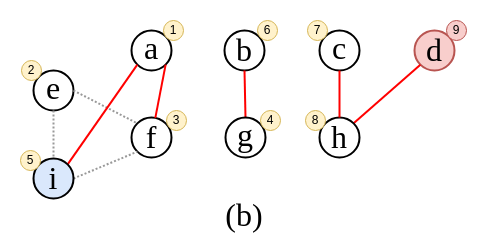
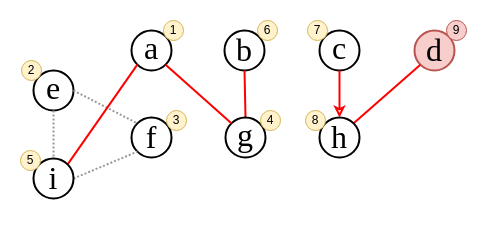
  <mxCell id="0" />
  <mxCell id="1" parent="0" />
  <mxCell id="2" value="" style="group" vertex="1" connectable="0" parent="1"><mxGeometry x="20" y="20" width="446" height="210" as="geometry" /></mxCell>
  <mxCell id="3" value="a" style="ellipse;whiteSpace=wrap;html=1;aspect=fixed;strokeWidth=2;fontFamily=Times New Roman;fontSize=32;spacingTop=-5;" parent="2" vertex="1"><mxGeometry x="111" y="10" width="40" height="40" as="geometry" /></mxCell>
  <mxCell id="4" value="b" style="ellipse;whiteSpace=wrap;html=1;aspect=fixed;strokeWidth=2;fontFamily=Times New Roman;fontSize=32;" parent="2" vertex="1"><mxGeometry x="204" y="10" width="40" height="40" as="geometry" /></mxCell>
  <mxCell id="5" value="c" style="ellipse;whiteSpace=wrap;html=1;aspect=fixed;strokeWidth=2;fontFamily=Times New Roman;fontSize=32;spacingTop=-5;" parent="2" vertex="1"><mxGeometry x="299" y="10" width="40" height="40" as="geometry" /></mxCell>
  <mxCell id="6" value="d" style="ellipse;whiteSpace=wrap;html=1;aspect=fixed;strokeWidth=2;fontFamily=Times New Roman;fontSize=32;fillColor=#f8cecc;strokeColor=#b85450;" parent="2" vertex="1"><mxGeometry x="394" y="10" width="40" height="40" as="geometry" /></mxCell>
  <mxCell id="7" value="e" style="ellipse;whiteSpace=wrap;html=1;aspect=fixed;strokeWidth=2;fontFamily=Times New Roman;fontSize=32;spacingTop=-5;" parent="2" vertex="1"><mxGeometry x="13" y="50" width="40" height="40" as="geometry" /></mxCell>
  <mxCell id="8" value="f" style="ellipse;whiteSpace=wrap;html=1;aspect=fixed;strokeWidth=2;fontFamily=Times New Roman;fontSize=32;" parent="2" vertex="1"><mxGeometry x="111" y="97" width="40" height="40" as="geometry" /></mxCell>
  <mxCell id="9" style="rounded=0;orthogonalLoop=1;jettySize=auto;html=1;exitX=1;exitY=0.5;exitDx=0;exitDy=0;entryX=0;entryY=0;entryDx=0;entryDy=0;fontFamily=Times New Roman;fontSize=32;strokeWidth=2;endArrow=none;endFill=0;strokeColor=#999999;dashed=1;dashPattern=1 1;" parent="2" source="7" target="8" edge="1"><mxGeometry relative="1" as="geometry" /></mxCell>
  <mxCell id="10" style="edgeStyle=none;rounded=0;orthogonalLoop=1;jettySize=auto;html=1;exitX=0.5;exitY=0;exitDx=0;exitDy=0;entryX=0.5;entryY=1;entryDx=0;entryDy=0;strokeWidth=2;fontFamily=Times New Roman;fontSize=32;endArrow=none;endFill=0;strokeColor=#FF0000;" parent="2" source="11" target="4" edge="1"><mxGeometry relative="1" as="geometry" /></mxCell>
  <mxCell id="11" value="g" style="ellipse;whiteSpace=wrap;html=1;aspect=fixed;strokeWidth=2;fontFamily=Times New Roman;fontSize=32;spacingTop=-5;" parent="2" vertex="1"><mxGeometry x="205" y="97" width="40" height="40" as="geometry" /></mxCell>
- <mxCell id="12" style="edgeStyle=none;rounded=0;orthogonalLoop=1;jettySize=auto;html=1;exitX=1;exitY=1;exitDx=0;exitDy=0;strokeWidth=2;fontFamily=Times New Roman;fontSize=32;endArrow=none;endFill=0;strokeColor=#FF0000;" parent="2" source="3" target="8" edge="1"><mxGeometry relative="1" as="geometry" /></mxCell>
+ <mxCell id="12" style="edgeStyle=none;rounded=0;orthogonalLoop=1;jettySize=auto;html=1;exitX=1;exitY=1;exitDx=0;exitDy=0;entryX=0;entryY=0;entryDx=0;entryDy=0;strokeWidth=2;fontFamily=Times New Roman;fontSize=32;endArrow=none;endFill=0;strokeColor=#FF0000;" parent="2" source="3" target="11" edge="1"><mxGeometry relative="1" as="geometry" /></mxCell>
  <mxCell id="13" style="edgeStyle=none;rounded=0;orthogonalLoop=1;jettySize=auto;html=1;exitX=1;exitY=0;exitDx=0;exitDy=0;entryX=0;entryY=1;entryDx=0;entryDy=0;strokeWidth=2;fontFamily=Times New Roman;fontSize=32;endArrow=none;endFill=0;strokeColor=#FF0000;" parent="2" source="14" target="6" edge="1"><mxGeometry relative="1" as="geometry" /></mxCell>
  <mxCell id="14" value="h" style="ellipse;whiteSpace=wrap;html=1;aspect=fixed;strokeWidth=2;fontFamily=Times New Roman;fontSize=32;" parent="2" vertex="1"><mxGeometry x="299" y="97" width="40" height="40" as="geometry" /></mxCell>
- <mxCell id="15" style="edgeStyle=none;rounded=0;orthogonalLoop=1;jettySize=auto;html=1;exitX=0.5;exitY=1;exitDx=0;exitDy=0;entryX=0.5;entryY=0;entryDx=0;entryDy=0;strokeWidth=2;fontFamily=Times New Roman;fontSize=32;endArrow=none;endFill=0;strokeColor=#FF0000;" parent="2" source="5" target="14" edge="1"><mxGeometry relative="1" as="geometry" /></mxCell>
+ <mxCell id="15" style="edgeStyle=none;rounded=0;orthogonalLoop=1;jettySize=auto;html=1;exitX=0.5;exitY=1;exitDx=0;exitDy=0;entryX=0.5;entryY=0;entryDx=0;entryDy=0;strokeWidth=2;fontFamily=Times New Roman;fontSize=32;endArrow=classic;endFill=0;strokeColor=#FF0000;" parent="2" source="5" target="14" edge="1"><mxGeometry relative="1" as="geometry" /></mxCell>
  <mxCell id="16" style="edgeStyle=none;rounded=0;orthogonalLoop=1;jettySize=auto;html=1;exitX=1;exitY=0.5;exitDx=0;exitDy=0;entryX=0;entryY=1;entryDx=0;entryDy=0;strokeWidth=2;fontFamily=Times New Roman;fontSize=32;endArrow=none;endFill=0;strokeColor=#999999;dashed=1;dashPattern=1 1;" parent="2" source="18" target="8" edge="1"><mxGeometry relative="1" as="geometry" /></mxCell>
  <mxCell id="17" style="edgeStyle=none;rounded=0;orthogonalLoop=1;jettySize=auto;html=1;exitX=1;exitY=0;exitDx=0;exitDy=0;entryX=0;entryY=1;entryDx=0;entryDy=0;strokeWidth=2;fontFamily=Times New Roman;fontSize=32;endArrow=none;endFill=0;strokeColor=#FF0000;" parent="2" source="18" target="3" edge="1"><mxGeometry relative="1" as="geometry" /></mxCell>
- <mxCell id="18" value="i" style="ellipse;whiteSpace=wrap;html=1;aspect=fixed;strokeWidth=2;fontFamily=Times New Roman;fontSize=32;fillColor=#dae8fc;" parent="2" vertex="1"><mxGeometry x="13" y="138" width="40" height="40" as="geometry" /></mxCell>
+ <mxCell id="18" value="i" style="ellipse;whiteSpace=wrap;html=1;aspect=fixed;strokeWidth=2;fontFamily=Times New Roman;fontSize=32;" parent="2" vertex="1"><mxGeometry x="13" y="138" width="40" height="40" as="geometry" /></mxCell>
  <mxCell id="19" style="edgeStyle=none;rounded=0;orthogonalLoop=1;jettySize=auto;html=1;exitX=0.5;exitY=1;exitDx=0;exitDy=0;entryX=0.5;entryY=0;entryDx=0;entryDy=0;strokeWidth=2;fontFamily=Times New Roman;fontSize=32;endArrow=none;endFill=0;strokeColor=#999999;dashed=1;dashPattern=1 1;" parent="2" source="7" target="18" edge="1"><mxGeometry relative="1" as="geometry" /></mxCell>
  <mxCell id="20" style="edgeStyle=none;rounded=0;orthogonalLoop=1;jettySize=auto;html=1;exitX=1;exitY=1;exitDx=0;exitDy=0;strokeWidth=2;fontFamily=Times New Roman;fontSize=32;endArrow=none;endFill=0;" parent="2" source="7" target="7" edge="1"><mxGeometry relative="1" as="geometry" /></mxCell>
- <mxCell id="21" value="(b)" style="text;html=1;strokeColor=none;fillColor=none;align=center;verticalAlign=middle;whiteSpace=wrap;rounded=0;strokeWidth=2;fontFamily=Times New Roman;fontSize=32;" parent="2" vertex="1"><mxGeometry x="14" y="180" width="420" height="30" as="geometry" /></mxCell>
  <mxCell id="22" value="1" style="ellipse;whiteSpace=wrap;html=1;aspect=fixed;fillColor=#fff2cc;strokeColor=#d6b656;container=0;" vertex="1" parent="2"><mxGeometry x="143" width="20" height="20" as="geometry" /></mxCell>
  <mxCell id="23" value="2" style="ellipse;whiteSpace=wrap;html=1;aspect=fixed;fillColor=#fff2cc;strokeColor=#d6b656;container=0;" vertex="1" parent="2"><mxGeometry x="1" y="40" width="20" height="20" as="geometry" /></mxCell>
  <mxCell id="24" value="3" style="ellipse;whiteSpace=wrap;html=1;aspect=fixed;fillColor=#fff2cc;strokeColor=#d6b656;container=0;" vertex="1" parent="2"><mxGeometry x="146" y="90" width="20" height="20" as="geometry" /></mxCell>
  <mxCell id="25" value="5" style="ellipse;whiteSpace=wrap;html=1;aspect=fixed;fillColor=#fff2cc;strokeColor=#d6b656;container=0;" vertex="1" parent="2"><mxGeometry y="130" width="20" height="20" as="geometry" /></mxCell>
  <mxCell id="26" value="4" style="ellipse;whiteSpace=wrap;html=1;aspect=fixed;fillColor=#fff2cc;strokeColor=#d6b656;container=0;" vertex="1" parent="2"><mxGeometry x="240" y="90" width="20" height="20" as="geometry" /></mxCell>
  <mxCell id="27" value="6" style="ellipse;whiteSpace=wrap;html=1;aspect=fixed;fillColor=#fff2cc;strokeColor=#d6b656;container=0;" vertex="1" parent="2"><mxGeometry x="237" width="20" height="20" as="geometry" /></mxCell>
  <mxCell id="28" value="7" style="ellipse;whiteSpace=wrap;html=1;aspect=fixed;fillColor=#fff2cc;strokeColor=#d6b656;container=0;" vertex="1" parent="2"><mxGeometry x="287" width="20" height="20" as="geometry" /></mxCell>
  <mxCell id="29" value="8" style="ellipse;whiteSpace=wrap;html=1;aspect=fixed;fillColor=#fff2cc;strokeColor=#d6b656;container=0;" vertex="1" parent="2"><mxGeometry x="285" y="90" width="20" height="20" as="geometry" /></mxCell>
  <mxCell id="30" value="9" style="ellipse;whiteSpace=wrap;html=1;aspect=fixed;fillColor=#f8cecc;strokeColor=#b85450;container=0;" vertex="1" parent="2"><mxGeometry x="426" width="20" height="20" as="geometry" /></mxCell>
